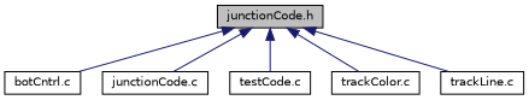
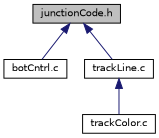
  digraph {
    node [color=black fillcolor=white fontname=Helvetica fontsize=10 shape=record style=filled]
    edge [color=midnightblue dir=back fontname=Helvetica fontsize=10 labelfontname=Helvetica labelfontsize=10 style=solid]
    n1 [fillcolor=grey75 fontcolor=black height=0.2 label="junctionCode.h" width=0.4]
    n2 [height=0.2 label="botCntrl.c" width=0.4]
-   n3 [height=0.2 label="junctionCode.c" width=0.4]
-   n4 [height=0.2 label="testCode.c" width=0.4]
    n5 [height=0.2 label="trackColor.c" width=0.4]
    n6 [height=0.2 label="trackLine.c" width=0.4]
    n1 -> n2
-   n1 -> n3
-   n1 -> n4
-   n1 -> n5
+   n6 -> n5
    n1 -> n6
  }
